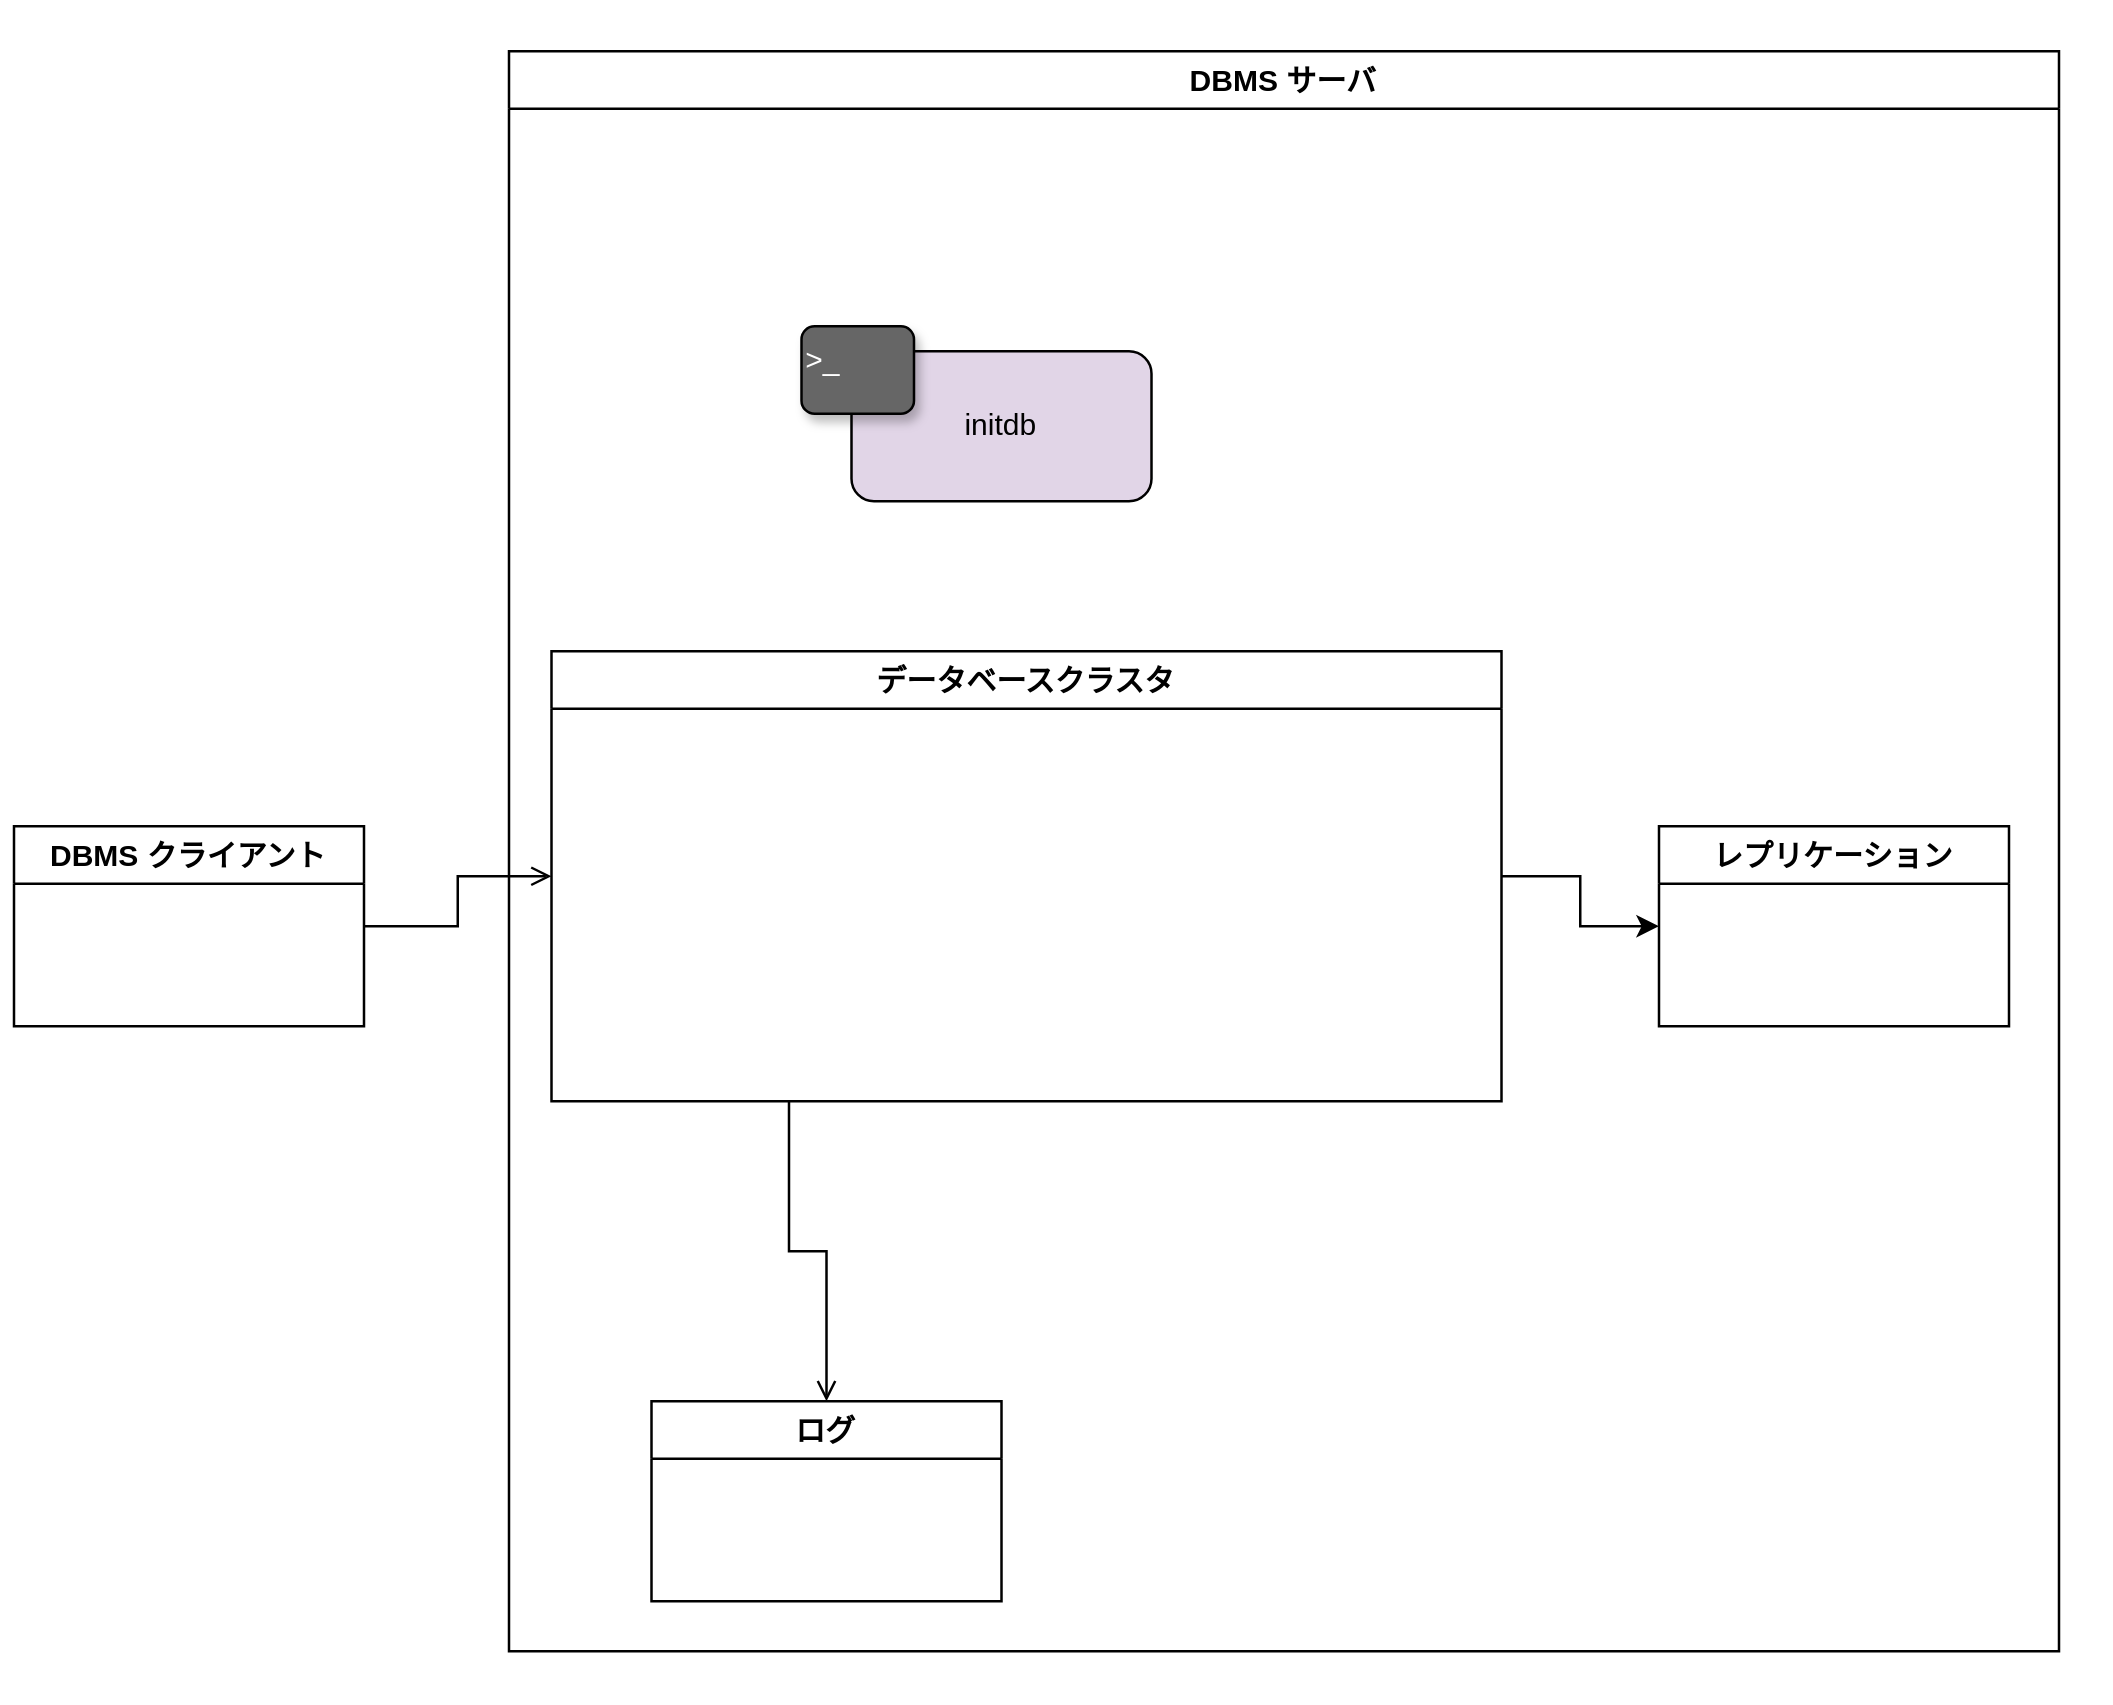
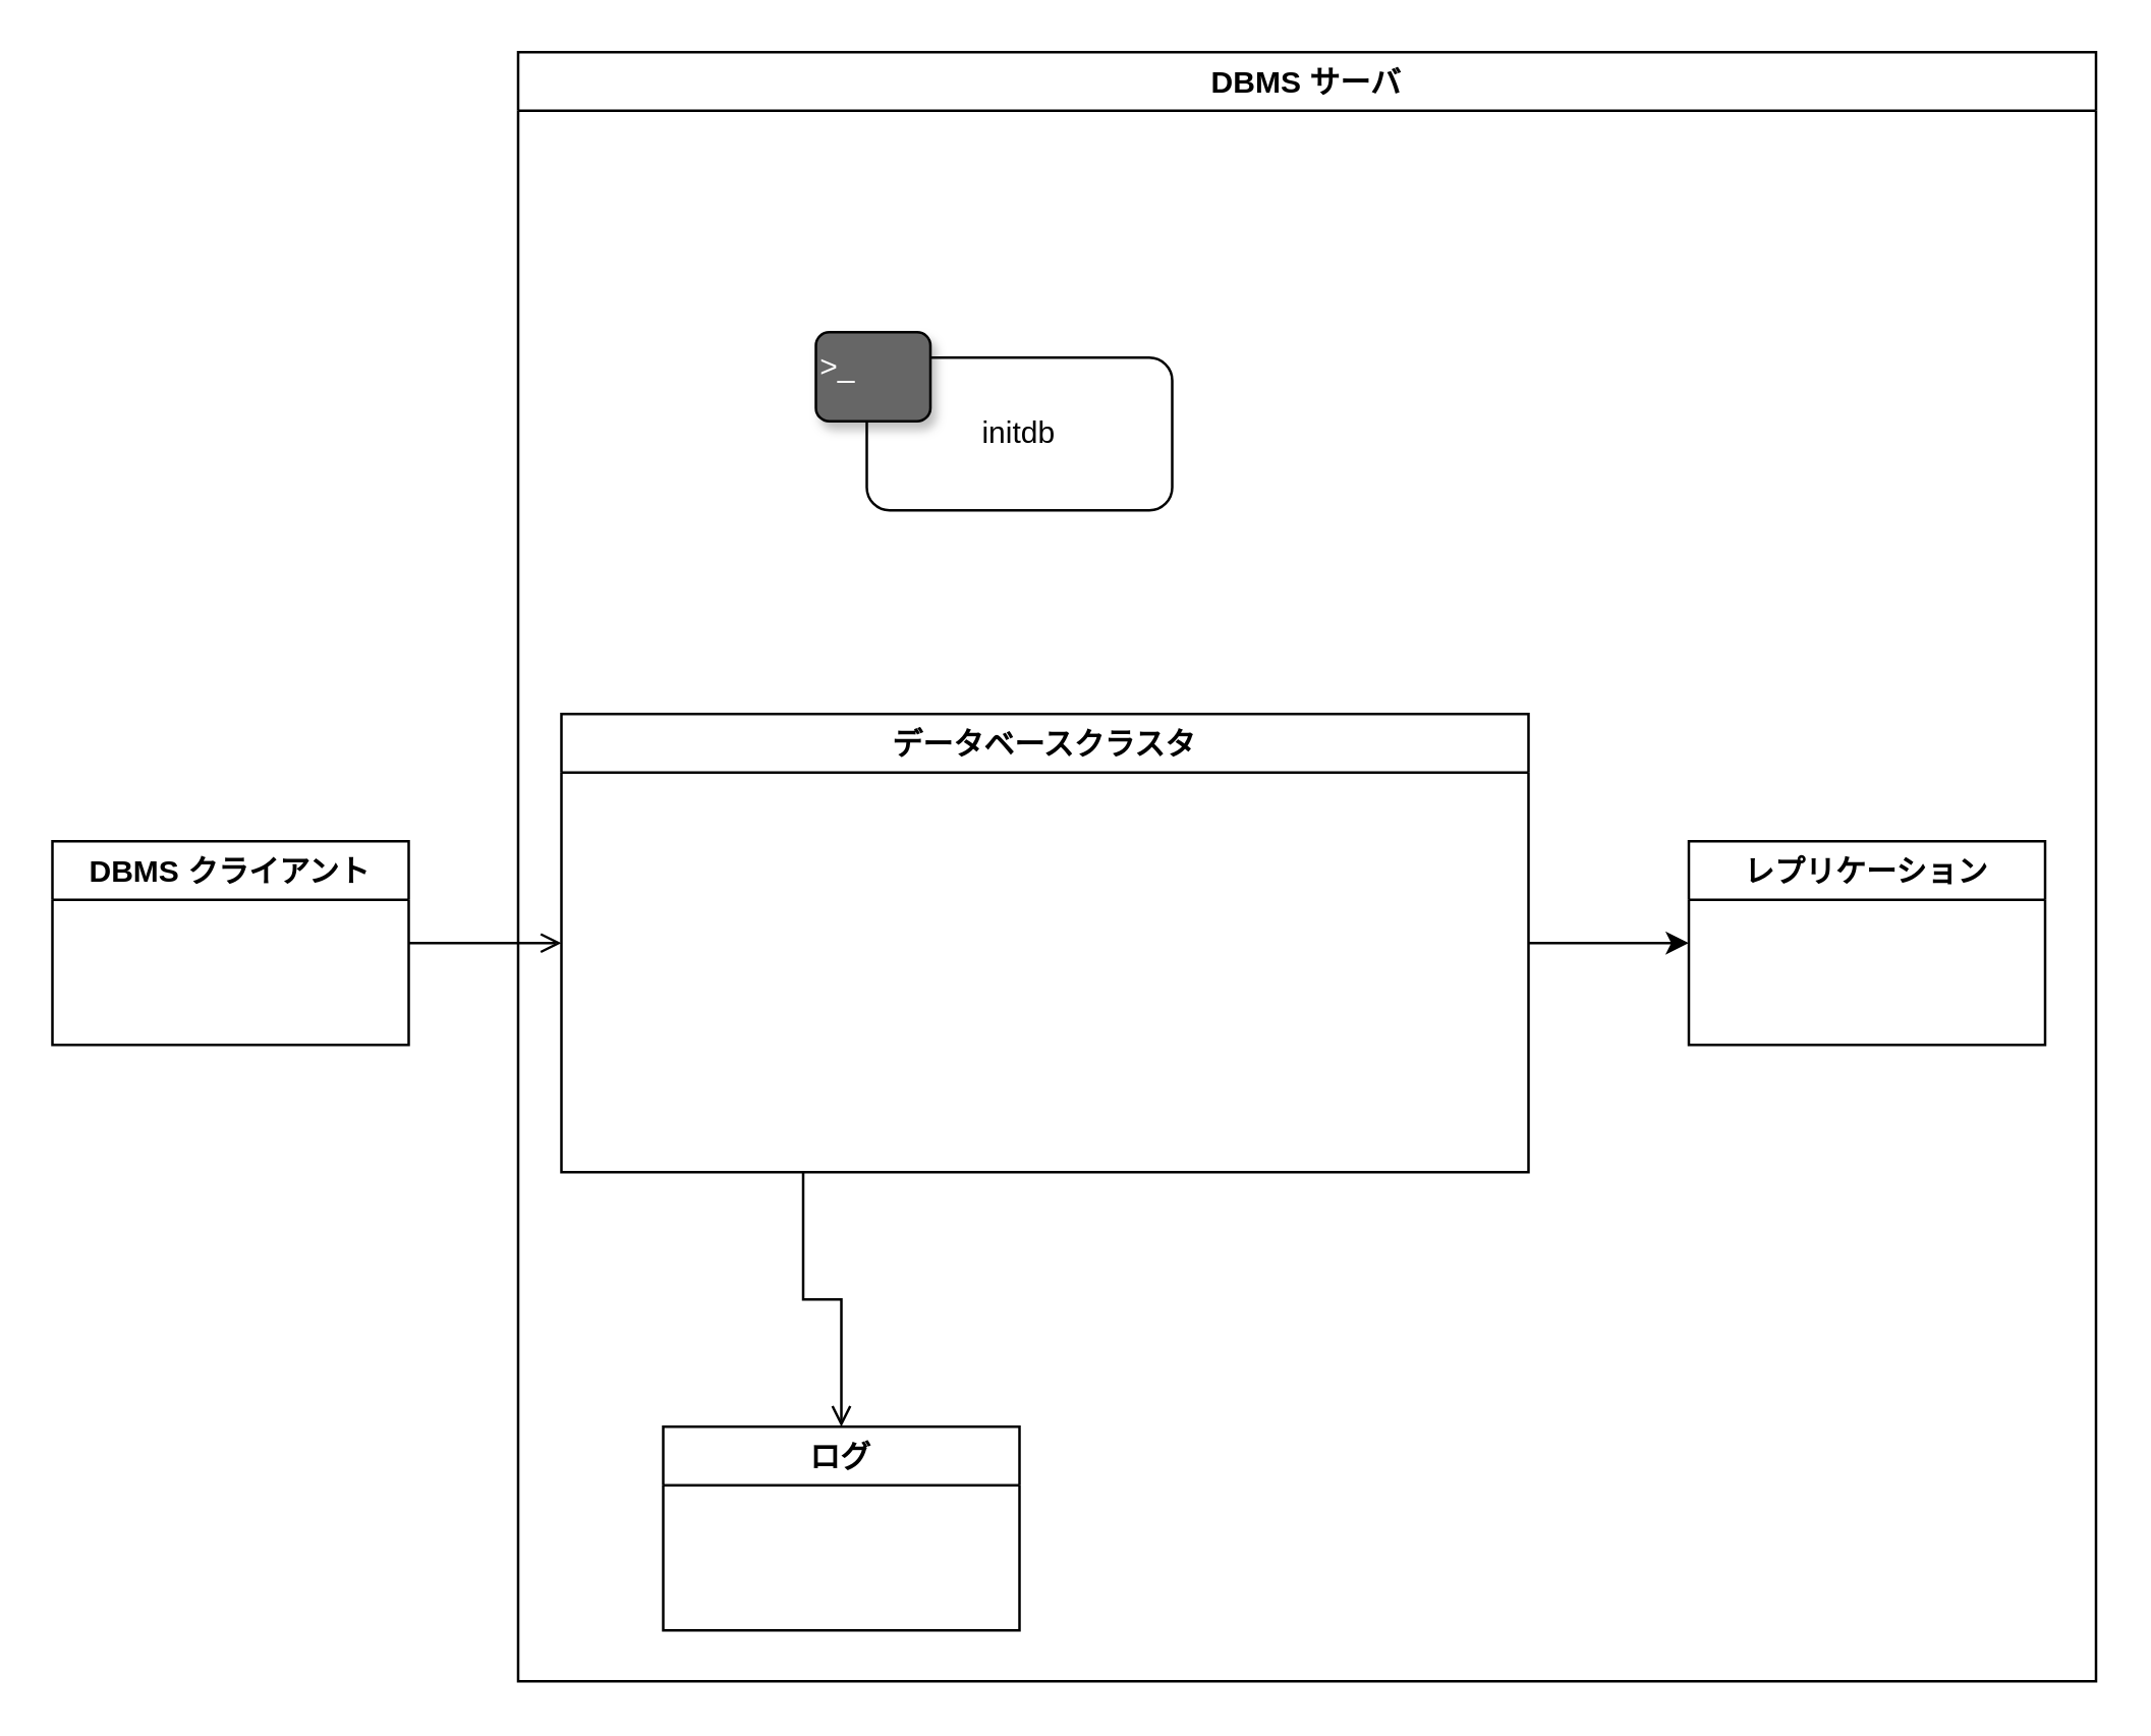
  <mxCell id="0" />
  <mxCell id="1" parent="0" />
  <mxCell id="2" value="DBMS サーバ" style="swimlane;align=center;" parent="1" vertex="1"><mxGeometry x="203" y="20" width="620" height="640" as="geometry" /></mxCell>
  <mxCell id="3" style="edgeStyle=orthogonalEdgeStyle;rounded=0;orthogonalLoop=1;jettySize=auto;html=1;exitX=0.25;exitY=1;exitDx=0;exitDy=0;entryX=0.5;entryY=0;entryDx=0;entryDy=0;endArrow=open;" edge="1" parent="2" source="5" target="7"><mxGeometry relative="1" as="geometry" /></mxCell>
  <mxCell id="4" style="edgeStyle=orthogonalEdgeStyle;rounded=0;orthogonalLoop=1;jettySize=auto;html=1;exitX=1;exitY=0.5;exitDx=0;exitDy=0;entryX=0;entryY=0.5;entryDx=0;entryDy=0;" edge="1" parent="2" source="5" target="6"><mxGeometry relative="1" as="geometry" /></mxCell>
- <mxCell id="5" value="データベースクラスタ" style="swimlane;align=center;" parent="2" vertex="1"><mxGeometry x="17" y="240" width="380" height="180" as="geometry" /></mxCell>
+ <mxCell id="5" value="データベースクラスタ" style="swimlane;align=center;" parent="2" vertex="1"><mxGeometry x="17" y="260" width="380" height="180" as="geometry" /></mxCell>
  <mxCell id="6" value="レプリケーション" style="swimlane;align=center;" parent="2" vertex="1"><mxGeometry x="460" y="310" width="140" height="80" as="geometry" /></mxCell>
  <mxCell id="7" value="ログ" style="swimlane;align=center;" parent="2" vertex="1"><mxGeometry x="57" y="540" width="140" height="80" as="geometry" /></mxCell>
  <mxCell id="8" value="" style="group" vertex="1" connectable="0" parent="2"><mxGeometry x="117" y="110" width="140" height="70" as="geometry" /></mxCell>
- <mxCell id="9" value="initdb" style="rounded=1;whiteSpace=wrap;html=1;sketch=0;gradientDirection=south;fillColor=#e1d5e7;" vertex="1" parent="8"><mxGeometry x="20" y="10" width="120" height="60" as="geometry" /></mxCell>
+ <mxCell id="9" value="initdb" style="rounded=1;whiteSpace=wrap;html=1;sketch=0;gradientDirection=south;fillColor=#FFFFFF;" vertex="1" parent="8"><mxGeometry x="20" y="10" width="120" height="60" as="geometry" /></mxCell>
  <mxCell id="10" value="&amp;gt;_" style="text;html=1;align=left;verticalAlign=top;whiteSpace=wrap;rounded=1;shadow=1;glass=0;sketch=0;strokeColor=#000000;fontColor=#FFFFFF;fillColor=#666666;" vertex="1" parent="8"><mxGeometry width="45" height="35" as="geometry" /></mxCell>
  <mxCell id="11" style="edgeStyle=orthogonalEdgeStyle;rounded=0;orthogonalLoop=1;jettySize=auto;html=1;exitX=1;exitY=0.5;exitDx=0;exitDy=0;entryX=0;entryY=0.5;entryDx=0;entryDy=0;endArrow=open;" edge="1" parent="1" source="12" target="5"><mxGeometry relative="1" as="geometry" /></mxCell>
- <mxCell id="12" value="DBMS クライアント" style="swimlane;align=center;" vertex="1" parent="1"><mxGeometry x="5" y="330" width="140" height="80" as="geometry" /></mxCell>
+ <mxCell id="12" value="DBMS クライアント" style="swimlane;align=center;" vertex="1" parent="1"><mxGeometry x="20" y="330" width="140" height="80" as="geometry" /></mxCell>
